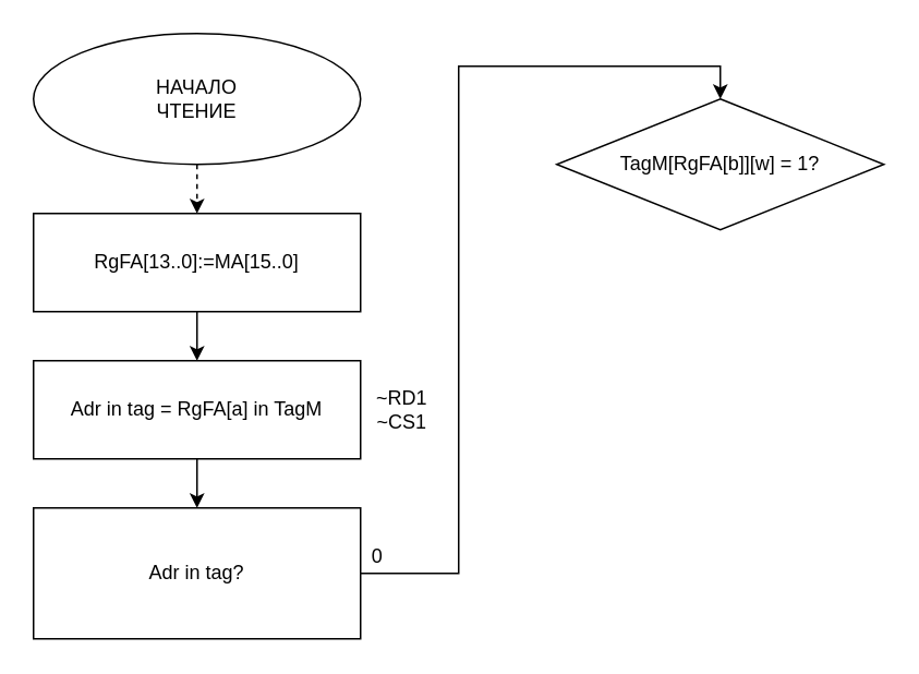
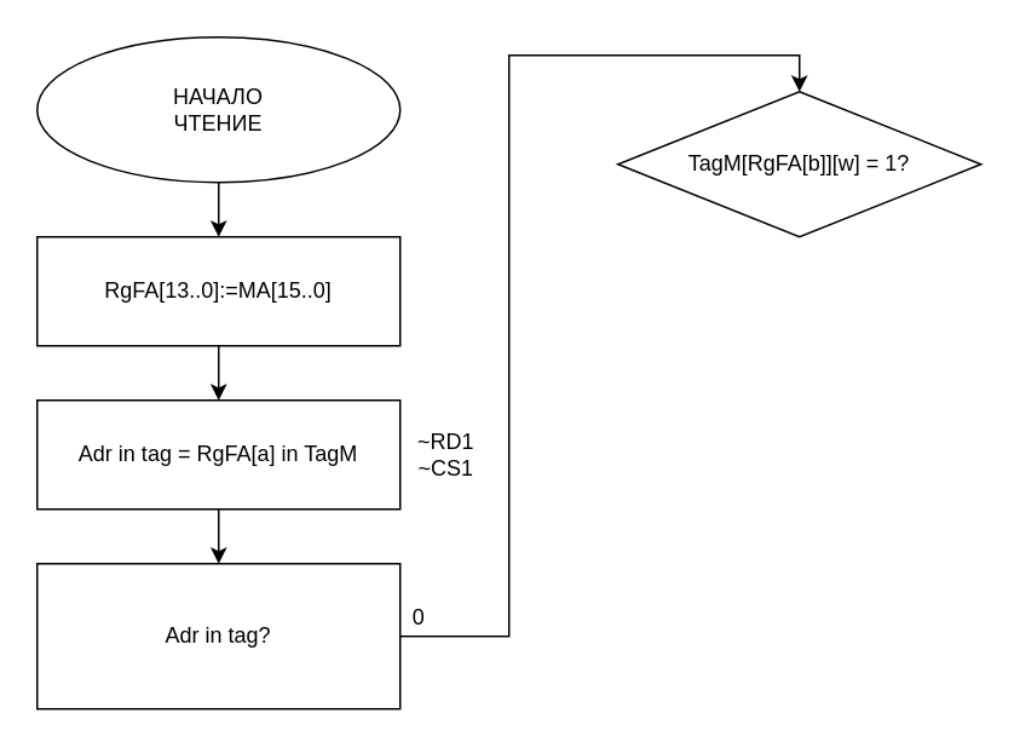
  <mxCell id="0" />
  <mxCell id="1" parent="0" />
- <mxCell id="2" style="edgeStyle=orthogonalEdgeStyle;rounded=0;orthogonalLoop=1;jettySize=auto;html=1;exitX=0.5;exitY=1;exitDx=0;exitDy=0;entryX=0.5;entryY=0;entryDx=0;entryDy=0;dashed=1;" edge="1" parent="1" source="3" target="5"><mxGeometry relative="1" as="geometry" /></mxCell>
+ <mxCell id="2" style="edgeStyle=orthogonalEdgeStyle;rounded=0;orthogonalLoop=1;jettySize=auto;html=1;exitX=0.5;exitY=1;exitDx=0;exitDy=0;entryX=0.5;entryY=0;entryDx=0;entryDy=0;" edge="1" parent="1" source="3" target="5"><mxGeometry relative="1" as="geometry" /></mxCell>
  <mxCell id="3" value="НАЧАЛО&lt;br&gt;ЧТЕНИЕ" style="ellipse;whiteSpace=wrap;html=1;" vertex="1" parent="1"><mxGeometry x="20" y="20" width="200" height="80" as="geometry" /></mxCell>
  <mxCell id="4" style="edgeStyle=orthogonalEdgeStyle;rounded=0;orthogonalLoop=1;jettySize=auto;html=1;exitX=0.5;exitY=1;exitDx=0;exitDy=0;" edge="1" parent="1" source="5" target="7"><mxGeometry relative="1" as="geometry" /></mxCell>
  <mxCell id="5" value="RgFA[13..0]:=MA[15..0]" style="rounded=0;whiteSpace=wrap;html=1;" vertex="1" parent="1"><mxGeometry x="20" y="130" width="200" height="60" as="geometry" /></mxCell>
  <mxCell id="6" style="edgeStyle=orthogonalEdgeStyle;rounded=0;orthogonalLoop=1;jettySize=auto;html=1;exitX=0.5;exitY=1;exitDx=0;exitDy=0;entryX=0.5;entryY=0;entryDx=0;entryDy=0;" edge="1" parent="1" source="7" target="10"><mxGeometry relative="1" as="geometry" /></mxCell>
  <mxCell id="7" value="Adr in tag = RgFA[a] in TagM" style="rounded=0;whiteSpace=wrap;html=1;" vertex="1" parent="1"><mxGeometry x="20" y="220" width="200" height="60" as="geometry" /></mxCell>
  <mxCell id="8" value="~RD1&lt;br&gt;~CS1" style="text;html=1;align=center;verticalAlign=middle;resizable=0;points=[];autosize=1;strokeColor=none;fillColor=none;" vertex="1" parent="1"><mxGeometry x="220" y="235" width="50" height="30" as="geometry" /></mxCell>
  <mxCell id="9" style="edgeStyle=orthogonalEdgeStyle;rounded=0;orthogonalLoop=1;jettySize=auto;html=1;exitX=1;exitY=0.5;exitDx=0;exitDy=0;entryX=0.5;entryY=0;entryDx=0;entryDy=0;" edge="1" parent="1" source="10" target="12"><mxGeometry relative="1" as="geometry"><mxPoint x="440" y="60" as="targetPoint" /></mxGeometry></mxCell>
  <mxCell id="10" value="Adr in tag?" style="whiteSpace=wrap;html=1;rounded=0;" vertex="1" parent="1"><mxGeometry x="20" y="310" width="200" height="80" as="geometry" /></mxCell>
  <mxCell id="11" value="0" style="text;html=1;align=center;verticalAlign=middle;resizable=0;points=[];autosize=1;strokeColor=none;fillColor=none;" vertex="1" parent="1"><mxGeometry x="220" y="330" width="20" height="20" as="geometry" /></mxCell>
- <mxCell id="12" value="TagM[RgFA[b]][w] = 1?" style="rhombus;whiteSpace=wrap;html=1;" vertex="1" parent="1"><mxGeometry x="340" y="60" width="200" height="80" as="geometry" /></mxCell>
+ <mxCell id="12" value="TagM[RgFA[b]][w] = 1?" style="rhombus;whiteSpace=wrap;html=1;" vertex="1" parent="1"><mxGeometry x="340" y="50" width="200" height="80" as="geometry" /></mxCell>
